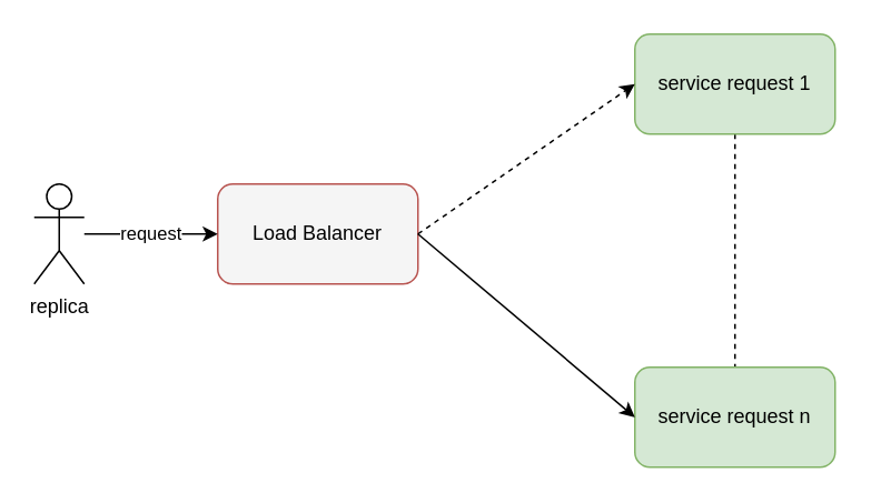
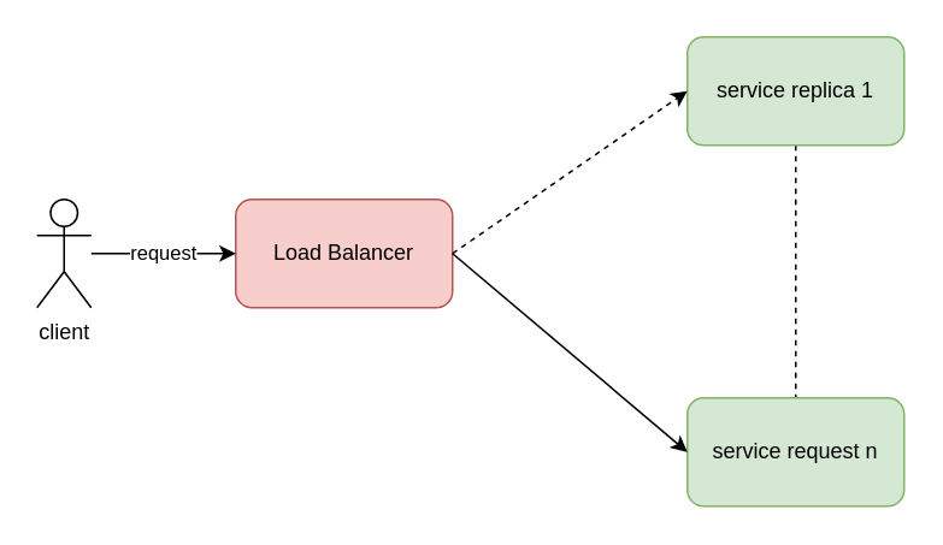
  <mxCell id="0" />
  <mxCell id="1" parent="0" />
- <mxCell id="2" value="Load Balancer" style="rounded=1;whiteSpace=wrap;html=1;fillColor=#f5f5f5;strokeColor=#b85450;sketch=0;glass=0;shadow=0;" parent="1" vertex="1"><mxGeometry x="130" y="110" width="120" height="60" as="geometry" /></mxCell>
+ <mxCell id="2" value="Load Balancer" style="rounded=1;whiteSpace=wrap;html=1;fillColor=#f8cecc;strokeColor=#b85450;sketch=0;glass=0;shadow=0;" parent="1" vertex="1"><mxGeometry x="130" y="110" width="120" height="60" as="geometry" /></mxCell>
  <mxCell id="3" value="request" style="edgeStyle=orthogonalEdgeStyle;rounded=0;orthogonalLoop=1;jettySize=auto;html=1;" edge="1" parent="1" source="4" target="2"><mxGeometry relative="1" as="geometry" /></mxCell>
- <mxCell id="4" value="replica" style="shape=umlActor;verticalLabelPosition=bottom;verticalAlign=top;html=1;outlineConnect=0;" vertex="1" parent="1"><mxGeometry x="20" y="110" width="30" height="60" as="geometry" /></mxCell>
+ <mxCell id="4" value="client" style="shape=umlActor;verticalLabelPosition=bottom;verticalAlign=top;html=1;outlineConnect=0;" vertex="1" parent="1"><mxGeometry x="20" y="110" width="30" height="60" as="geometry" /></mxCell>
  <mxCell id="5" style="edgeStyle=orthogonalEdgeStyle;rounded=0;orthogonalLoop=1;jettySize=auto;html=1;dashed=1;endArrow=none;endFill=0;" edge="1" parent="1" source="6" target="7"><mxGeometry relative="1" as="geometry" /></mxCell>
- <mxCell id="6" value="service request 1" style="rounded=1;whiteSpace=wrap;html=1;fillColor=#d5e8d4;strokeColor=#82b366;sketch=0;shadow=0;" vertex="1" parent="1"><mxGeometry x="380" y="20" width="120" height="60" as="geometry" /></mxCell>
+ <mxCell id="6" value="service replica 1" style="rounded=1;whiteSpace=wrap;html=1;fillColor=#d5e8d4;strokeColor=#82b366;sketch=0;shadow=0;" vertex="1" parent="1"><mxGeometry x="380" y="20" width="120" height="60" as="geometry" /></mxCell>
  <mxCell id="7" value="service request n" style="rounded=1;whiteSpace=wrap;html=1;fillColor=#d5e8d4;strokeColor=#82b366;sketch=0;shadow=0;" vertex="1" parent="1"><mxGeometry x="380" y="220" width="120" height="60" as="geometry" /></mxCell>
  <mxCell id="8" value="" style="endArrow=classic;html=1;shadow=0;exitX=1;exitY=0.5;exitDx=0;exitDy=0;entryX=0;entryY=0.5;entryDx=0;entryDy=0;dashed=1;" edge="1" parent="1" source="2" target="6"><mxGeometry width="50" height="50" relative="1" as="geometry"><mxPoint x="360" y="170" as="sourcePoint" /><mxPoint x="410" y="120" as="targetPoint" /></mxGeometry></mxCell>
  <mxCell id="9" value="" style="endArrow=classic;html=1;shadow=0;entryX=0;entryY=0.5;entryDx=0;entryDy=0;" edge="1" parent="1" target="7"><mxGeometry width="50" height="50" relative="1" as="geometry"><mxPoint x="250" y="140" as="sourcePoint" /><mxPoint x="340" y="60" as="targetPoint" /></mxGeometry></mxCell>
